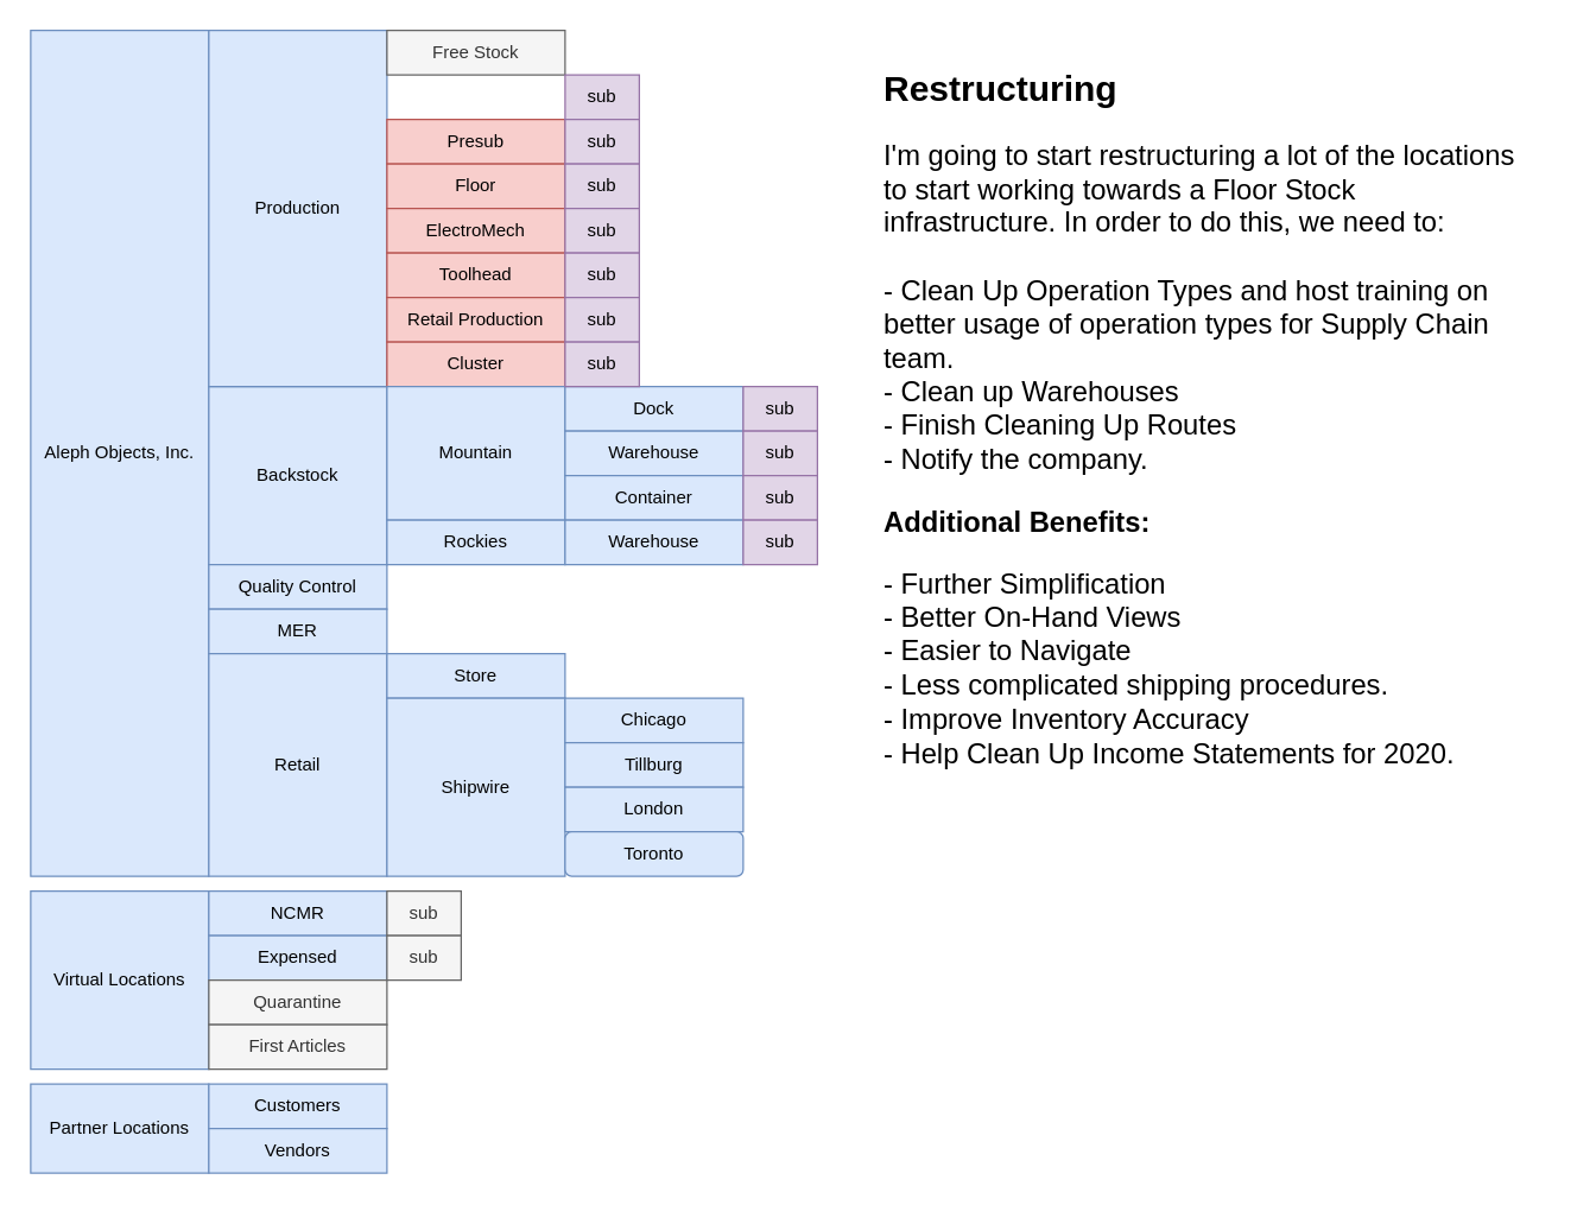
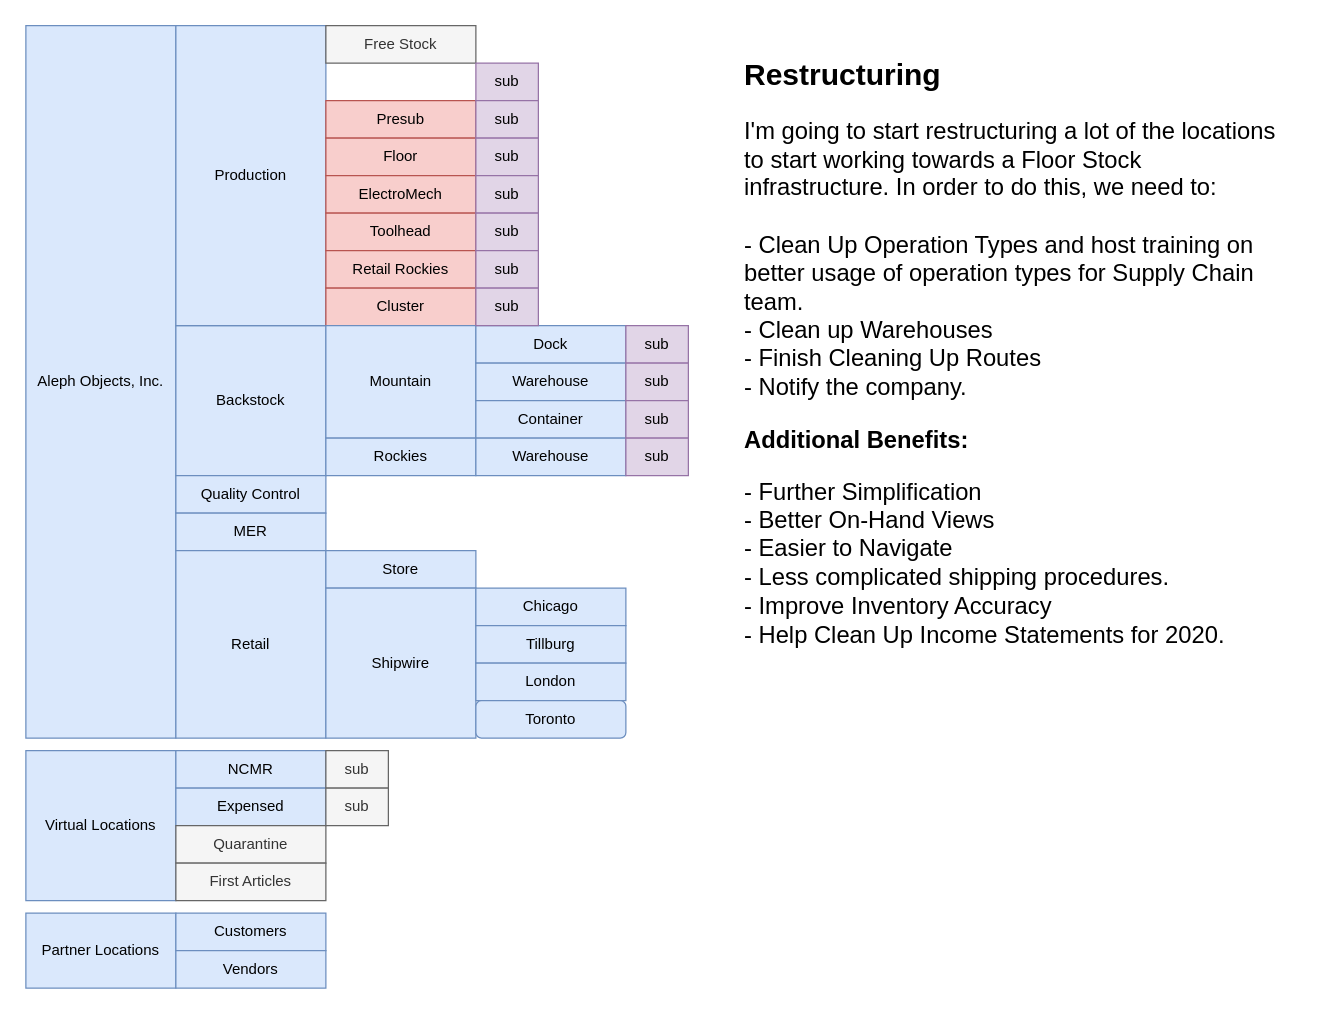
  <mxCell id="0" />
  <mxCell id="1" parent="0" />
  <mxCell id="2" value="Aleph Objects, Inc." style="rounded=0;whiteSpace=wrap;html=1;fillColor=#dae8fc;strokeColor=#6c8ebf;" parent="1" vertex="1"><mxGeometry x="20" y="20" width="120" height="570" as="geometry" /></mxCell>
  <mxCell id="3" value="Backstock" style="rounded=0;whiteSpace=wrap;html=1;fillColor=#dae8fc;strokeColor=#6c8ebf;" parent="1" vertex="1"><mxGeometry x="140" y="260" width="120" height="120" as="geometry" /></mxCell>
  <mxCell id="4" value="Quality Control" style="rounded=0;whiteSpace=wrap;html=1;fillColor=#dae8fc;strokeColor=#6c8ebf;" parent="1" vertex="1"><mxGeometry x="140" y="380" width="120" height="30" as="geometry" /></mxCell>
  <mxCell id="5" value="MER" style="rounded=0;whiteSpace=wrap;html=1;fillColor=#dae8fc;strokeColor=#6c8ebf;" parent="1" vertex="1"><mxGeometry x="140" y="410" width="120" height="30" as="geometry" /></mxCell>
  <mxCell id="6" value="Production" style="rounded=0;whiteSpace=wrap;html=1;fillColor=#dae8fc;strokeColor=#6c8ebf;" parent="1" vertex="1"><mxGeometry x="140" y="20" width="120" height="240" as="geometry" /></mxCell>
  <mxCell id="7" value="Presub" style="rounded=0;whiteSpace=wrap;html=1;fillColor=#f8cecc;strokeColor=#b85450;" parent="1" vertex="1"><mxGeometry x="260" y="80" width="120" height="30" as="geometry" /></mxCell>
  <mxCell id="8" value="Floor" style="rounded=0;whiteSpace=wrap;html=1;fillColor=#f8cecc;strokeColor=#b85450;" parent="1" vertex="1"><mxGeometry x="260" y="110" width="120" height="30" as="geometry" /></mxCell>
  <mxCell id="9" value="ElectroMech" style="rounded=0;whiteSpace=wrap;html=1;fillColor=#f8cecc;strokeColor=#b85450;" parent="1" vertex="1"><mxGeometry x="260" y="140" width="120" height="30" as="geometry" /></mxCell>
  <mxCell id="10" value="Toolhead" style="rounded=0;whiteSpace=wrap;html=1;fillColor=#f8cecc;strokeColor=#b85450;" parent="1" vertex="1"><mxGeometry x="260" y="170" width="120" height="30" as="geometry" /></mxCell>
- <mxCell id="11" value="Retail Production" style="rounded=0;whiteSpace=wrap;html=1;fillColor=#f8cecc;strokeColor=#b85450;" parent="1" vertex="1"><mxGeometry x="260" y="200" width="120" height="30" as="geometry" /></mxCell>
+ <mxCell id="11" value="Retail Rockies" style="rounded=0;whiteSpace=wrap;html=1;fillColor=#f8cecc;strokeColor=#b85450;" parent="1" vertex="1"><mxGeometry x="260" y="200" width="120" height="30" as="geometry" /></mxCell>
  <mxCell id="12" value="Cluster" style="rounded=0;whiteSpace=wrap;html=1;fillColor=#f8cecc;strokeColor=#b85450;" parent="1" vertex="1"><mxGeometry x="260" y="230" width="120" height="30" as="geometry" /></mxCell>
  <mxCell id="13" value="Mountain" style="rounded=0;whiteSpace=wrap;html=1;fillColor=#dae8fc;strokeColor=#6c8ebf;" parent="1" vertex="1"><mxGeometry x="260" y="260" width="120" height="90" as="geometry" /></mxCell>
  <mxCell id="14" value="Rockies" style="rounded=0;whiteSpace=wrap;html=1;fillColor=#dae8fc;strokeColor=#6c8ebf;" parent="1" vertex="1"><mxGeometry x="260" y="350" width="120" height="30" as="geometry" /></mxCell>
  <mxCell id="15" value="Dock" style="rounded=0;whiteSpace=wrap;html=1;fillColor=#dae8fc;strokeColor=#6c8ebf;" parent="1" vertex="1"><mxGeometry x="380" y="260" width="120" height="30" as="geometry" /></mxCell>
  <mxCell id="16" value="Warehouse" style="rounded=0;whiteSpace=wrap;html=1;fillColor=#dae8fc;strokeColor=#6c8ebf;" parent="1" vertex="1"><mxGeometry x="380" y="290" width="120" height="30" as="geometry" /></mxCell>
  <mxCell id="17" value="Container" style="rounded=0;whiteSpace=wrap;html=1;fillColor=#dae8fc;strokeColor=#6c8ebf;" parent="1" vertex="1"><mxGeometry x="380" y="320" width="120" height="30" as="geometry" /></mxCell>
  <mxCell id="18" value="Warehouse" style="rounded=0;whiteSpace=wrap;html=1;fillColor=#dae8fc;strokeColor=#6c8ebf;" parent="1" vertex="1"><mxGeometry x="380" y="350" width="120" height="30" as="geometry" /></mxCell>
  <mxCell id="19" value="Virtual Locations" style="rounded=0;whiteSpace=wrap;html=1;fillColor=#dae8fc;strokeColor=#6c8ebf;" parent="1" vertex="1"><mxGeometry x="20" y="600" width="120" height="120" as="geometry" /></mxCell>
  <mxCell id="20" value="NCMR" style="rounded=0;whiteSpace=wrap;html=1;fillColor=#dae8fc;strokeColor=#6c8ebf;" parent="1" vertex="1"><mxGeometry x="140" y="600" width="120" height="30" as="geometry" /></mxCell>
  <mxCell id="21" value="Expensed" style="rounded=0;whiteSpace=wrap;html=1;fillColor=#dae8fc;strokeColor=#6c8ebf;" parent="1" vertex="1"><mxGeometry x="140" y="630" width="120" height="30" as="geometry" /></mxCell>
  <mxCell id="22" value="Quarantine" style="rounded=0;whiteSpace=wrap;html=1;fillColor=#f5f5f5;strokeColor=#666666;fontColor=#333333;" parent="1" vertex="1"><mxGeometry x="140" y="660" width="120" height="30" as="geometry" /></mxCell>
  <mxCell id="23" value="Free Stock" style="rounded=0;whiteSpace=wrap;html=1;fillColor=#f5f5f5;strokeColor=#666666;fontColor=#333333;" parent="1" vertex="1"><mxGeometry x="260" y="20" width="120" height="30" as="geometry" /></mxCell>
  <mxCell id="24" value="&lt;h1&gt;Restructuring&lt;/h1&gt;&lt;p style=&quot;font-size: 19px&quot;&gt;&lt;font style=&quot;font-size: 19px&quot;&gt;I'm going to start restructuring a lot of the locations to start working towards a Floor Stock&amp;nbsp; infrastructure. In order to do this, we need to:&lt;br&gt;&lt;br&gt;- Clean Up Operation Types and host training on better usage of operation types for Supply Chain team.&amp;nbsp;&lt;br&gt;- Clean up Warehouses&lt;br&gt;- Finish Cleaning Up Routes&lt;br&gt;- Notify the company.&lt;/font&gt;&lt;/p&gt;&lt;p style=&quot;font-size: 19px&quot;&gt;&lt;b&gt;&lt;font style=&quot;font-size: 19px&quot;&gt;Additional Benefits:&lt;/font&gt;&lt;/b&gt;&lt;/p&gt;&lt;p style=&quot;font-size: 19px&quot;&gt;&lt;font style=&quot;font-size: 19px&quot;&gt;- Further Simplification&lt;br&gt;- Better On-Hand Views&lt;br&gt;- Easier to Navigate&lt;br&gt;- Less complicated shipping procedures.&lt;br&gt;- Improve Inventory Accuracy&lt;br&gt;- Help Clean Up Income Statements for 2020.&lt;/font&gt;&lt;br&gt;&lt;/p&gt;" style="text;html=1;strokeColor=none;fillColor=none;spacing=5;spacingTop=-20;whiteSpace=wrap;overflow=hidden;rounded=0;" parent="1" vertex="1"><mxGeometry x="590" y="40" width="450" height="600" as="geometry" /></mxCell>
  <mxCell id="25" value="First Articles" style="rounded=0;whiteSpace=wrap;html=1;fillColor=#f5f5f5;strokeColor=#666666;fontColor=#333333;" parent="1" vertex="1"><mxGeometry x="140" y="690" width="120" height="30" as="geometry" /></mxCell>
  <mxCell id="26" value="Retail" style="rounded=0;whiteSpace=wrap;html=1;fillColor=#dae8fc;strokeColor=#6c8ebf;" parent="1" vertex="1"><mxGeometry x="140" y="440" width="120" height="150" as="geometry" /></mxCell>
  <mxCell id="27" value="Store" style="rounded=0;whiteSpace=wrap;html=1;fillColor=#dae8fc;strokeColor=#6c8ebf;" parent="1" vertex="1"><mxGeometry x="260" y="440" width="120" height="30" as="geometry" /></mxCell>
  <mxCell id="28" value="Shipwire" style="rounded=0;whiteSpace=wrap;html=1;fillColor=#dae8fc;strokeColor=#6c8ebf;" parent="1" vertex="1"><mxGeometry x="260" y="470" width="120" height="120" as="geometry" /></mxCell>
  <mxCell id="29" value="Chicago" style="rounded=0;whiteSpace=wrap;html=1;fillColor=#dae8fc;strokeColor=#6c8ebf;" parent="1" vertex="1"><mxGeometry x="380" y="470" width="120" height="30" as="geometry" /></mxCell>
  <mxCell id="30" value="Tillburg" style="rounded=0;whiteSpace=wrap;html=1;fillColor=#dae8fc;strokeColor=#6c8ebf;" parent="1" vertex="1"><mxGeometry x="380" y="500" width="120" height="30" as="geometry" /></mxCell>
  <mxCell id="31" value="London" style="rounded=0;whiteSpace=wrap;html=1;fillColor=#dae8fc;strokeColor=#6c8ebf;" parent="1" vertex="1"><mxGeometry x="380" y="530" width="120" height="30" as="geometry" /></mxCell>
  <mxCell id="32" value="Toronto" style="whiteSpace=wrap;html=1;fillColor=#dae8fc;strokeColor=#6c8ebf;rounded=1;" parent="1" vertex="1"><mxGeometry x="380" y="560" width="120" height="30" as="geometry" /></mxCell>
  <mxCell id="33" value="Partner Locations" style="rounded=0;whiteSpace=wrap;html=1;fillColor=#dae8fc;strokeColor=#6c8ebf;" parent="1" vertex="1"><mxGeometry x="20" y="730" width="120" height="60" as="geometry" /></mxCell>
  <mxCell id="34" value="Customers" style="rounded=0;whiteSpace=wrap;html=1;fillColor=#dae8fc;strokeColor=#6c8ebf;" parent="1" vertex="1"><mxGeometry x="140" y="730" width="120" height="30" as="geometry" /></mxCell>
  <mxCell id="35" value="Vendors" style="rounded=0;whiteSpace=wrap;html=1;fillColor=#dae8fc;strokeColor=#6c8ebf;" parent="1" vertex="1"><mxGeometry x="140" y="760" width="120" height="30" as="geometry" /></mxCell>
  <mxCell id="36" value="sub" style="rounded=0;whiteSpace=wrap;html=1;fillColor=#e1d5e7;strokeColor=#9673a6;" parent="1" vertex="1"><mxGeometry x="380" y="50" width="50" height="30" as="geometry" /></mxCell>
  <mxCell id="37" value="sub" style="rounded=0;whiteSpace=wrap;html=1;fillColor=#e1d5e7;strokeColor=#9673a6;" parent="1" vertex="1"><mxGeometry x="380" y="80" width="50" height="30" as="geometry" /></mxCell>
  <mxCell id="38" value="sub" style="rounded=0;whiteSpace=wrap;html=1;fillColor=#e1d5e7;strokeColor=#9673a6;" parent="1" vertex="1"><mxGeometry x="380" y="110" width="50" height="30" as="geometry" /></mxCell>
  <mxCell id="39" value="sub" style="rounded=0;whiteSpace=wrap;html=1;fillColor=#e1d5e7;strokeColor=#9673a6;" parent="1" vertex="1"><mxGeometry x="380" y="140" width="50" height="30" as="geometry" /></mxCell>
  <mxCell id="40" value="sub" style="rounded=0;whiteSpace=wrap;html=1;fillColor=#e1d5e7;strokeColor=#9673a6;" parent="1" vertex="1"><mxGeometry x="380" y="170" width="50" height="30" as="geometry" /></mxCell>
  <mxCell id="41" value="sub" style="rounded=0;whiteSpace=wrap;html=1;fillColor=#e1d5e7;strokeColor=#9673a6;" parent="1" vertex="1"><mxGeometry x="380" y="200" width="50" height="30" as="geometry" /></mxCell>
  <mxCell id="42" value="sub" style="rounded=0;whiteSpace=wrap;html=1;fillColor=#e1d5e7;strokeColor=#9673a6;" parent="1" vertex="1"><mxGeometry x="380" y="230" width="50" height="30" as="geometry" /></mxCell>
  <mxCell id="43" value="sub" style="rounded=0;whiteSpace=wrap;html=1;fillColor=#e1d5e7;strokeColor=#9673a6;" parent="1" vertex="1"><mxGeometry x="500" y="260" width="50" height="30" as="geometry" /></mxCell>
  <mxCell id="44" value="sub" style="rounded=0;whiteSpace=wrap;html=1;fillColor=#e1d5e7;strokeColor=#9673a6;" parent="1" vertex="1"><mxGeometry x="500" y="290" width="50" height="30" as="geometry" /></mxCell>
  <mxCell id="45" value="sub" style="rounded=0;whiteSpace=wrap;html=1;fillColor=#e1d5e7;strokeColor=#9673a6;" parent="1" vertex="1"><mxGeometry x="500" y="320" width="50" height="30" as="geometry" /></mxCell>
  <mxCell id="46" value="sub" style="rounded=0;whiteSpace=wrap;html=1;fillColor=#e1d5e7;strokeColor=#9673a6;" parent="1" vertex="1"><mxGeometry x="500" y="350" width="50" height="30" as="geometry" /></mxCell>
  <mxCell id="47" value="sub" style="rounded=0;whiteSpace=wrap;html=1;fillColor=#f5f5f5;strokeColor=#666666;fontColor=#333333;" parent="1" vertex="1"><mxGeometry x="260" y="600" width="50" height="30" as="geometry" /></mxCell>
  <mxCell id="48" value="sub" style="rounded=0;whiteSpace=wrap;html=1;fillColor=#f5f5f5;strokeColor=#666666;fontColor=#333333;" parent="1" vertex="1"><mxGeometry x="260" y="630" width="50" height="30" as="geometry" /></mxCell>
